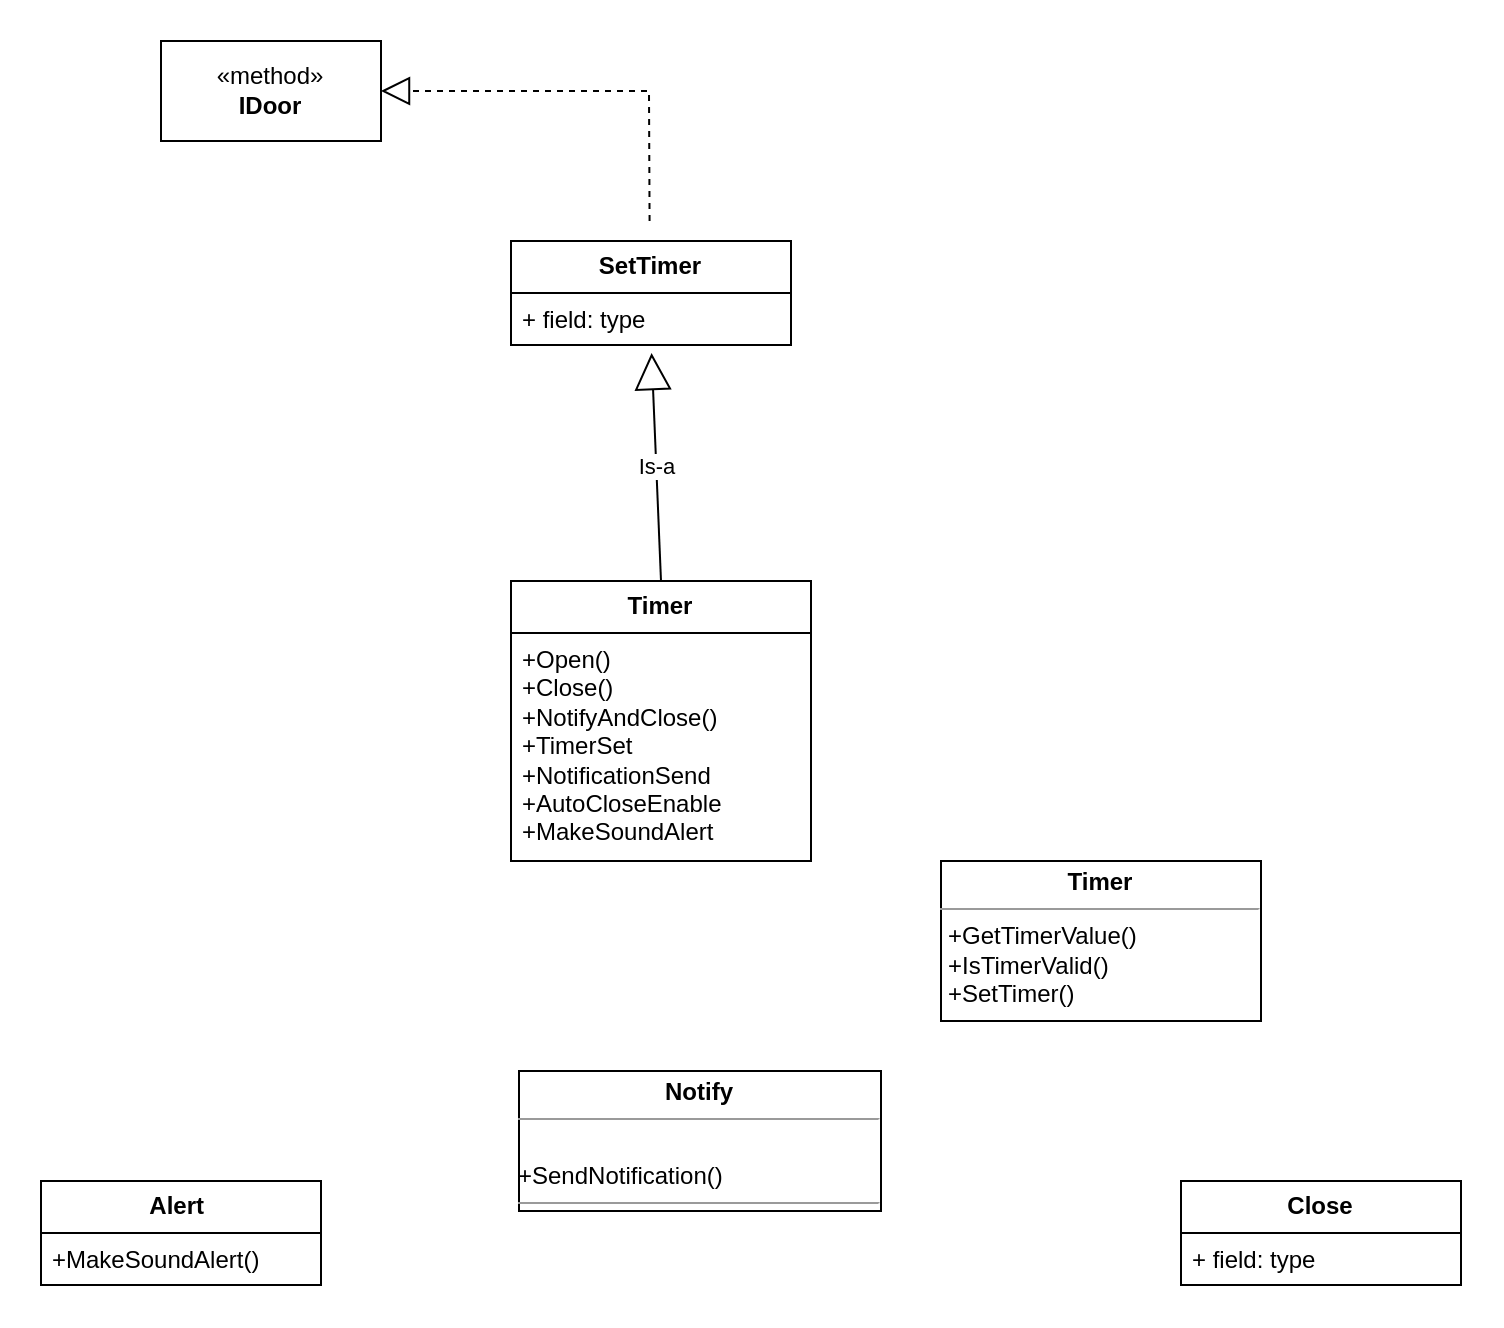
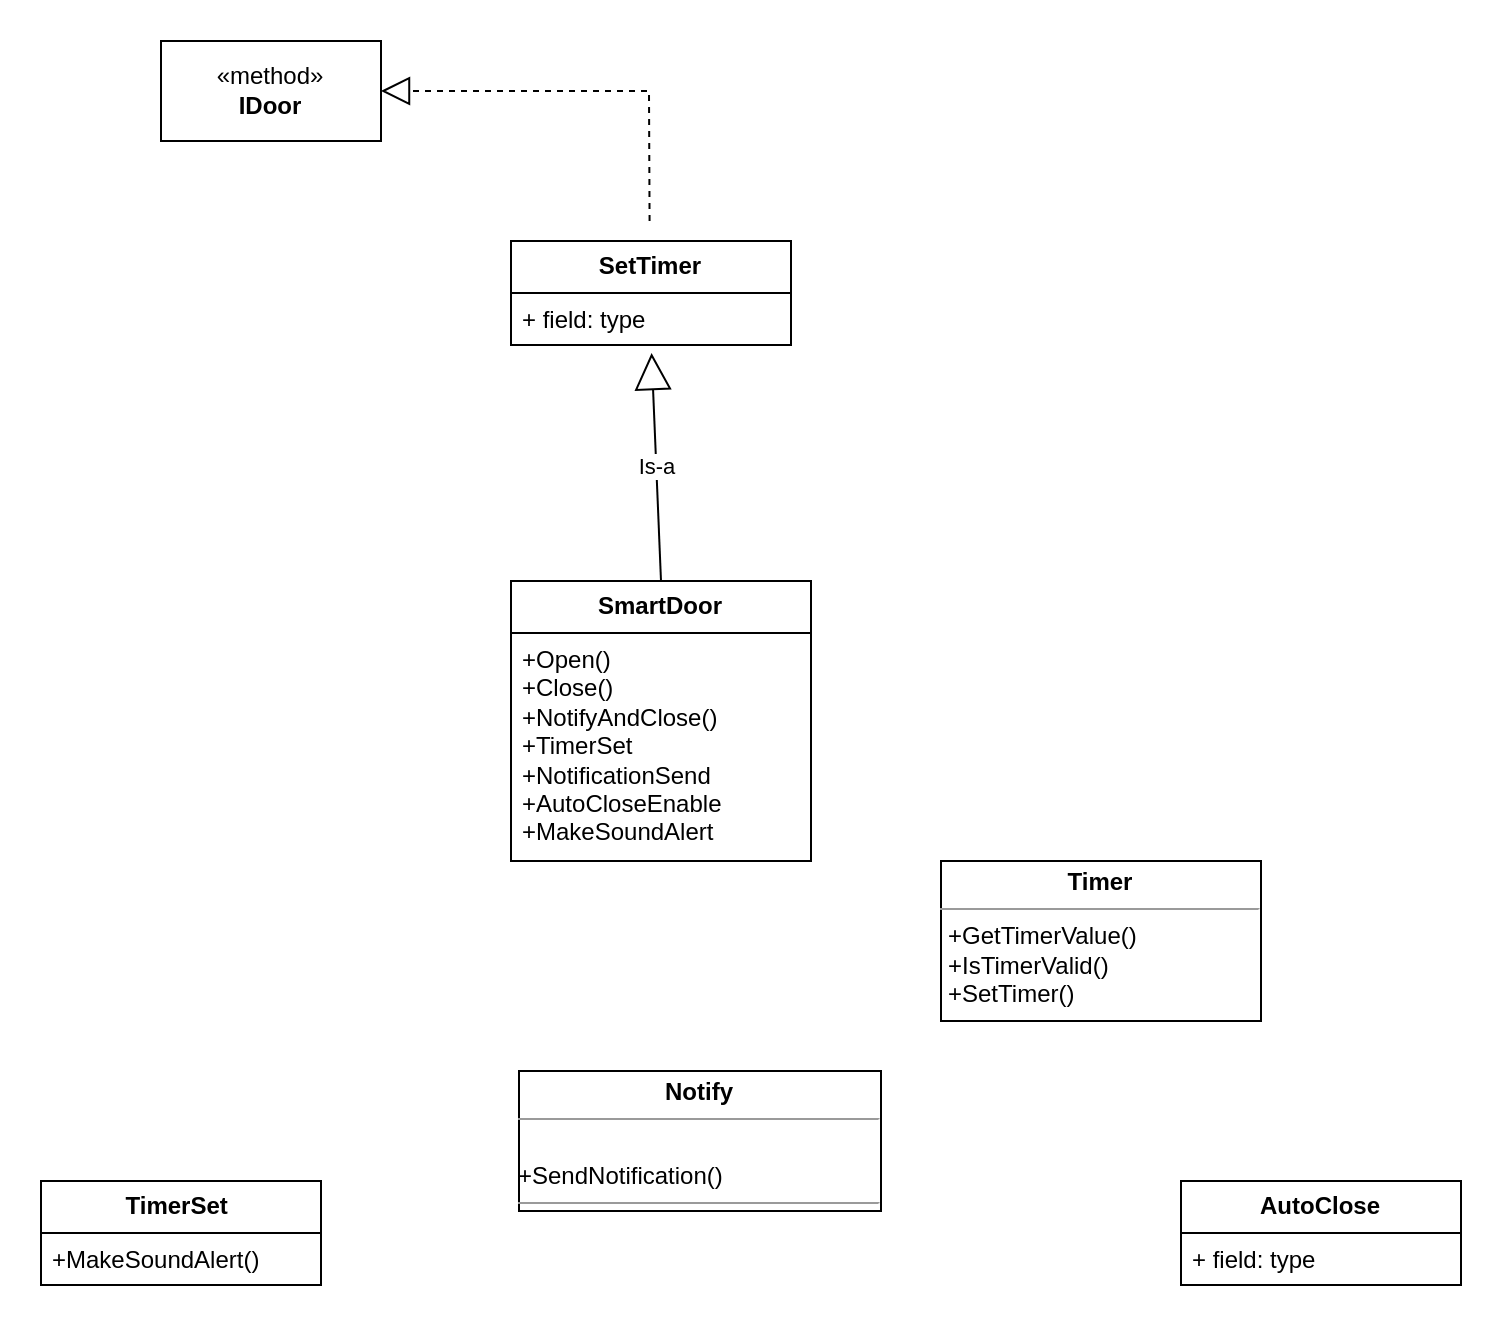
  <mxCell id="0" />
  <mxCell id="1" parent="0" />
  <mxCell id="2" value="&lt;b&gt;SetTimer&lt;/b&gt;" style="swimlane;fontStyle=0;childLayout=stackLayout;horizontal=1;startSize=26;fillColor=none;horizontalStack=0;resizeParent=1;resizeParentMax=0;resizeLast=0;collapsible=1;marginBottom=0;whiteSpace=wrap;html=1;" parent="1" vertex="1"><mxGeometry x="255" y="120" width="140" height="52" as="geometry" /></mxCell>
  <mxCell id="3" value="+ field: type" style="text;strokeColor=none;fillColor=none;align=left;verticalAlign=top;spacingLeft=4;spacingRight=4;overflow=hidden;rotatable=0;points=[[0,0.5],[1,0.5]];portConstraint=eastwest;whiteSpace=wrap;html=1;" parent="2" vertex="1"><mxGeometry y="26" width="140" height="26" as="geometry" /></mxCell>
  <mxCell id="4" value="«method»&lt;br&gt;&lt;b&gt;IDoor&lt;/b&gt;" style="html=1;whiteSpace=wrap;" parent="1" vertex="1"><mxGeometry x="80" y="20" width="110" height="50" as="geometry" /></mxCell>
  <mxCell id="5" value="" style="endArrow=block;dashed=1;endFill=0;endSize=12;html=1;rounded=0;exitX=0.5;exitY=0;exitDx=0;exitDy=0;entryX=1;entryY=0.5;entryDx=0;entryDy=0;" parent="1" target="4" edge="1"><mxGeometry width="160" relative="1" as="geometry"><mxPoint x="324.29" y="110" as="sourcePoint" /><mxPoint x="324.29" y="-20" as="targetPoint" /><Array as="points"><mxPoint x="324" y="45" /></Array></mxGeometry></mxCell>
- <mxCell id="6" value="&lt;b&gt;Timer&lt;/b&gt;" style="swimlane;fontStyle=0;childLayout=stackLayout;horizontal=1;startSize=26;fillColor=none;horizontalStack=0;resizeParent=1;resizeParentMax=0;resizeLast=0;collapsible=1;marginBottom=0;whiteSpace=wrap;html=1;" parent="1" vertex="1"><mxGeometry x="255" y="290" width="150" height="140" as="geometry" /></mxCell>
+ <mxCell id="6" value="&lt;b&gt;SmartDoor&lt;/b&gt;" style="swimlane;fontStyle=0;childLayout=stackLayout;horizontal=1;startSize=26;fillColor=none;horizontalStack=0;resizeParent=1;resizeParentMax=0;resizeLast=0;collapsible=1;marginBottom=0;whiteSpace=wrap;html=1;" parent="1" vertex="1"><mxGeometry x="255" y="290" width="150" height="140" as="geometry" /></mxCell>
  <mxCell id="7" value="+Open() &lt;br&gt;+Close()&lt;br&gt;+NotifyAndClose()&lt;br&gt;+TimerSet&lt;br&gt;+NotificationSend&lt;br&gt; +AutoCloseEnable&lt;br&gt;+MakeSoundAlert" style="text;strokeColor=none;fillColor=none;align=left;verticalAlign=top;spacingLeft=4;spacingRight=4;overflow=hidden;rotatable=0;points=[[0,0.5],[1,0.5]];portConstraint=eastwest;whiteSpace=wrap;html=1;" parent="6" vertex="1"><mxGeometry y="26" width="150" height="114" as="geometry" /></mxCell>
  <mxCell id="8" value="Is-a" style="endArrow=block;endSize=16;endFill=0;html=1;rounded=0;exitX=0.5;exitY=0;exitDx=0;exitDy=0;entryX=0.502;entryY=1.154;entryDx=0;entryDy=0;entryPerimeter=0;" parent="1" source="6" target="3" edge="1"><mxGeometry width="160" relative="1" as="geometry"><mxPoint x="290" y="240" as="sourcePoint" /><mxPoint x="450" y="240" as="targetPoint" /></mxGeometry></mxCell>
- <mxCell id="9" value="&lt;b&gt;Alert&amp;nbsp;&lt;/b&gt;" style="swimlane;fontStyle=0;childLayout=stackLayout;horizontal=1;startSize=26;fillColor=none;horizontalStack=0;resizeParent=1;resizeParentMax=0;resizeLast=0;collapsible=1;marginBottom=0;whiteSpace=wrap;html=1;" parent="1" vertex="1"><mxGeometry x="20" y="590" width="140" height="52" as="geometry" /></mxCell>
+ <mxCell id="9" value="&lt;b&gt;TimerSet&amp;nbsp;&lt;/b&gt;" style="swimlane;fontStyle=0;childLayout=stackLayout;horizontal=1;startSize=26;fillColor=none;horizontalStack=0;resizeParent=1;resizeParentMax=0;resizeLast=0;collapsible=1;marginBottom=0;whiteSpace=wrap;html=1;" parent="1" vertex="1"><mxGeometry x="20" y="590" width="140" height="52" as="geometry" /></mxCell>
  <mxCell id="10" value="+MakeSoundAlert()" style="text;strokeColor=none;fillColor=none;align=left;verticalAlign=top;spacingLeft=4;spacingRight=4;overflow=hidden;rotatable=0;points=[[0,0.5],[1,0.5]];portConstraint=eastwest;whiteSpace=wrap;html=1;" parent="9" vertex="1"><mxGeometry y="26" width="140" height="26" as="geometry" /></mxCell>
  <mxCell id="11" value="&lt;p style=&quot;margin:0px;margin-top:4px;text-align:center;&quot;&gt;&lt;b&gt;Notify&lt;/b&gt;&lt;/p&gt;&lt;hr size=&quot;1&quot;&gt;&lt;p style=&quot;margin:0px;margin-left:4px;&quot;&gt;&lt;br&gt;&lt;/p&gt;+SendNotification()&lt;hr size=&quot;1&quot;&gt;&lt;p style=&quot;margin:0px;margin-left:4px;&quot;&gt;&lt;br&gt;&lt;/p&gt;" style="verticalAlign=top;align=left;overflow=fill;fontSize=12;fontFamily=Helvetica;html=1;whiteSpace=wrap;" parent="1" vertex="1"><mxGeometry x="259" y="535" width="181" height="70" as="geometry" /></mxCell>
- <mxCell id="12" value="&lt;b&gt;Close&lt;/b&gt;" style="swimlane;fontStyle=0;childLayout=stackLayout;horizontal=1;startSize=26;fillColor=none;horizontalStack=0;resizeParent=1;resizeParentMax=0;resizeLast=0;collapsible=1;marginBottom=0;whiteSpace=wrap;html=1;" parent="1" vertex="1"><mxGeometry x="590" y="590" width="140" height="52" as="geometry" /></mxCell>
+ <mxCell id="12" value="&lt;b&gt;AutoClose&lt;/b&gt;" style="swimlane;fontStyle=0;childLayout=stackLayout;horizontal=1;startSize=26;fillColor=none;horizontalStack=0;resizeParent=1;resizeParentMax=0;resizeLast=0;collapsible=1;marginBottom=0;whiteSpace=wrap;html=1;" parent="1" vertex="1"><mxGeometry x="590" y="590" width="140" height="52" as="geometry" /></mxCell>
  <mxCell id="13" value="+ field: type" style="text;strokeColor=none;fillColor=none;align=left;verticalAlign=top;spacingLeft=4;spacingRight=4;overflow=hidden;rotatable=0;points=[[0,0.5],[1,0.5]];portConstraint=eastwest;whiteSpace=wrap;html=1;" parent="12" vertex="1"><mxGeometry y="26" width="140" height="26" as="geometry" /></mxCell>
  <mxCell id="14" value="&lt;p style=&quot;margin:0px;margin-top:4px;text-align:center;&quot;&gt;&lt;b&gt;Timer&lt;/b&gt;&lt;/p&gt;&lt;hr size=&quot;1&quot;&gt;&lt;p style=&quot;margin:0px;margin-left:4px;&quot;&gt;+GetTimerValue()&lt;br&gt;&lt;/p&gt;&lt;p style=&quot;margin:0px;margin-left:4px;&quot;&gt;+IsTimerValid()&lt;br&gt;&lt;/p&gt;&lt;p style=&quot;margin:0px;margin-left:4px;&quot;&gt;+SetTimer()&lt;br&gt;&lt;/p&gt;&lt;hr size=&quot;1&quot;&gt;&lt;p style=&quot;margin:0px;margin-left:4px;&quot;&gt;+ method(): Type&lt;/p&gt;" style="verticalAlign=top;align=left;overflow=fill;fontSize=12;fontFamily=Helvetica;html=1;whiteSpace=wrap;" parent="1" vertex="1"><mxGeometry x="470" y="430" width="160" height="80" as="geometry" /></mxCell>
